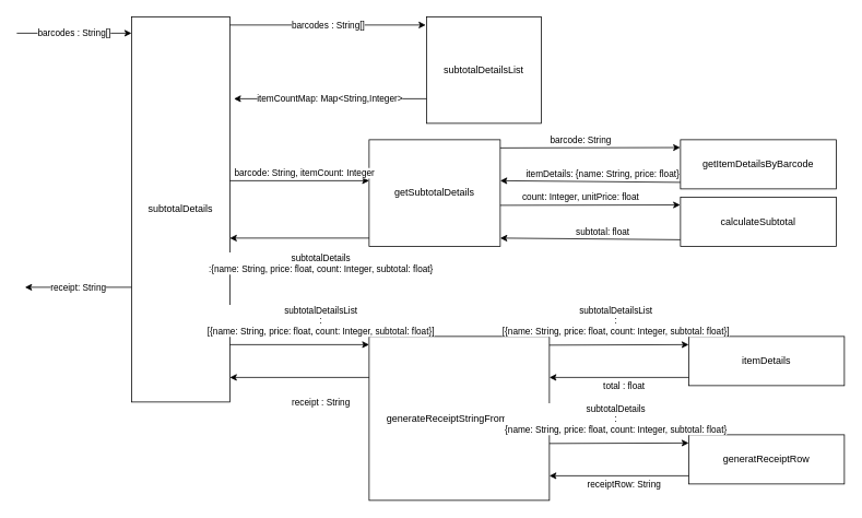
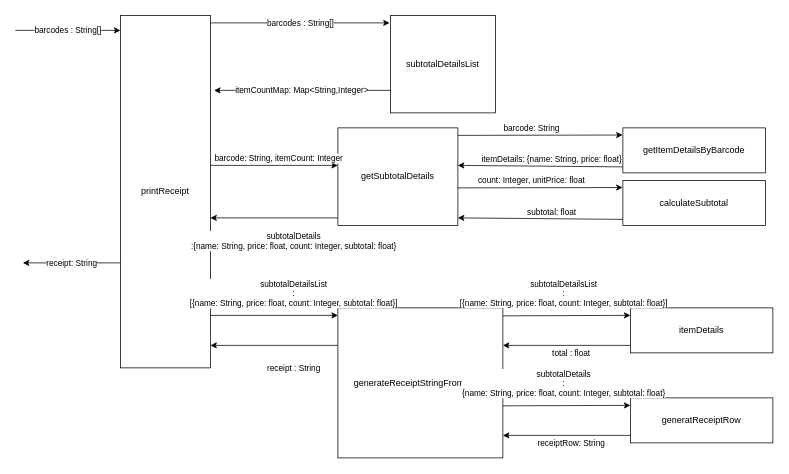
  <mxCell id="0" />
  <mxCell id="1" parent="0" />
- <mxCell id="2" value="subtotalDetails" style="rounded=0;whiteSpace=wrap;html=1;" vertex="1" parent="1"><mxGeometry x="160" y="20" width="120" height="470" as="geometry" /></mxCell>
+ <mxCell id="2" value="printReceipt" style="rounded=0;whiteSpace=wrap;html=1;" vertex="1" parent="1"><mxGeometry x="160" y="20" width="120" height="470" as="geometry" /></mxCell>
  <mxCell id="3" value="subtotalDetailsList" style="rounded=0;whiteSpace=wrap;html=1;" vertex="1" parent="1"><mxGeometry x="520" y="20" width="140" height="130" as="geometry" /></mxCell>
  <mxCell id="4" value="getSubtotalDetails" style="rounded=0;whiteSpace=wrap;html=1;" vertex="1" parent="1"><mxGeometry x="450" y="170" width="160" height="130" as="geometry" /></mxCell>
  <mxCell id="5" value="" style="endArrow=classic;html=1;entryX=-0.002;entryY=0.159;entryDx=0;entryDy=0;entryPerimeter=0;" edge="1" parent="1"><mxGeometry width="50" height="50" relative="1" as="geometry"><mxPoint x="610" y="180" as="sourcePoint" /><mxPoint x="829.62" y="179.54" as="targetPoint" /></mxGeometry></mxCell>
  <mxCell id="6" value="barcode: String" style="edgeLabel;html=1;align=center;verticalAlign=middle;resizable=0;points=[];" vertex="1" connectable="0" parent="5"><mxGeometry x="-0.3" y="4" relative="1" as="geometry"><mxPoint x="21" y="-6" as="offset" /></mxGeometry></mxCell>
  <mxCell id="7" value="receipt: String" style="endArrow=classic;html=1;" edge="1" parent="1"><mxGeometry width="50" height="50" relative="1" as="geometry"><mxPoint x="160" y="350" as="sourcePoint" /><mxPoint x="30" y="350" as="targetPoint" /></mxGeometry></mxCell>
  <mxCell id="8" value="barcodes : String[]" style="endArrow=classic;html=1;" edge="1" parent="1"><mxGeometry width="50" height="50" relative="1" as="geometry"><mxPoint x="20" y="40" as="sourcePoint" /><mxPoint x="160" y="40" as="targetPoint" /></mxGeometry></mxCell>
  <mxCell id="9" value="barcodes : String[]" style="endArrow=classic;html=1;entryX=-0.007;entryY=0.077;entryDx=0;entryDy=0;entryPerimeter=0;" edge="1" parent="1" target="3"><mxGeometry width="50" height="50" relative="1" as="geometry"><mxPoint x="280" y="30" as="sourcePoint" /><mxPoint x="420" y="30" as="targetPoint" /></mxGeometry></mxCell>
  <mxCell id="10" value="itemCountMap: Map&amp;lt;String,Integer&amp;gt;" style="endArrow=classic;html=1;" edge="1" parent="1"><mxGeometry width="50" height="50" relative="1" as="geometry"><mxPoint x="520" y="120" as="sourcePoint" /><mxPoint x="285" y="120" as="targetPoint" /></mxGeometry></mxCell>
  <mxCell id="11" value="" style="endArrow=classic;html=1;" edge="1" parent="1"><mxGeometry width="50" height="50" relative="1" as="geometry"><mxPoint x="450" y="290" as="sourcePoint" /><mxPoint x="280" y="290" as="targetPoint" /></mxGeometry></mxCell>
  <mxCell id="12" value="&lt;div&gt;subtotalDetails&lt;br&gt;&lt;/div&gt;&lt;div&gt;:{name: String, price: float, count: Integer, subtotal: float}&lt;/div&gt;" style="edgeLabel;html=1;align=center;verticalAlign=middle;resizable=0;points=[];" vertex="1" connectable="0" parent="11"><mxGeometry x="-0.139" y="2" relative="1" as="geometry"><mxPoint x="13" y="28" as="offset" /></mxGeometry></mxCell>
  <mxCell id="13" value="" style="endArrow=classic;html=1;" edge="1" parent="1"><mxGeometry width="50" height="50" relative="1" as="geometry"><mxPoint x="280" y="220" as="sourcePoint" /><mxPoint x="450" y="220" as="targetPoint" /></mxGeometry></mxCell>
  <mxCell id="14" value="barcode: String, itemCount: Integer" style="edgeLabel;html=1;align=center;verticalAlign=middle;resizable=0;points=[];" vertex="1" connectable="0" parent="13"><mxGeometry x="-0.435" y="-3" relative="1" as="geometry"><mxPoint x="42" y="-13" as="offset" /></mxGeometry></mxCell>
  <mxCell id="15" value="" style="endArrow=classic;html=1;exitX=0;exitY=0.867;exitDx=0;exitDy=0;exitPerimeter=0;" edge="1" parent="1"><mxGeometry width="50" height="50" relative="1" as="geometry"><mxPoint x="830" y="222.02" as="sourcePoint" /><mxPoint x="610" y="220" as="targetPoint" /></mxGeometry></mxCell>
  <mxCell id="16" value="itemDetails: {name: String, price: float}" style="edgeLabel;html=1;align=center;verticalAlign=middle;resizable=0;points=[];" vertex="1" connectable="0" parent="15"><mxGeometry x="-0.139" y="2" relative="1" as="geometry"><mxPoint y="-12" as="offset" /></mxGeometry></mxCell>
  <mxCell id="17" value="generateReceiptStringFromItems" style="rounded=0;whiteSpace=wrap;html=1;" vertex="1" parent="1"><mxGeometry x="450" y="410" width="220" height="200" as="geometry" /></mxCell>
  <mxCell id="18" value="" style="endArrow=classic;html=1;" edge="1" parent="1"><mxGeometry width="50" height="50" relative="1" as="geometry"><mxPoint x="450" y="460" as="sourcePoint" /><mxPoint x="280" y="460" as="targetPoint" /></mxGeometry></mxCell>
  <mxCell id="19" value="receipt : String" style="edgeLabel;html=1;align=center;verticalAlign=middle;resizable=0;points=[];" vertex="1" connectable="0" parent="18"><mxGeometry x="-0.139" y="2" relative="1" as="geometry"><mxPoint x="13" y="28" as="offset" /></mxGeometry></mxCell>
  <mxCell id="20" value="" style="endArrow=classic;html=1;" edge="1" parent="1"><mxGeometry width="50" height="50" relative="1" as="geometry"><mxPoint x="280" y="420" as="sourcePoint" /><mxPoint x="450" y="420" as="targetPoint" /></mxGeometry></mxCell>
  <mxCell id="21" value="&lt;div&gt;subtotalDetailsList&lt;br&gt;&lt;/div&gt;&lt;div&gt;:&lt;/div&gt;&lt;div&gt; [{name: String, price: float, count: Integer, subtotal: float}]&lt;/div&gt;" style="edgeLabel;html=1;align=center;verticalAlign=middle;resizable=0;points=[];" vertex="1" connectable="0" parent="20"><mxGeometry x="-0.435" y="-3" relative="1" as="geometry"><mxPoint x="62" y="-33" as="offset" /></mxGeometry></mxCell>
  <mxCell id="22" value="getItemDetailsByBarcode" style="rounded=0;whiteSpace=wrap;html=1;" vertex="1" parent="1"><mxGeometry x="830" y="170" width="190" height="60" as="geometry" /></mxCell>
  <mxCell id="23" value="itemDetails" style="rounded=0;whiteSpace=wrap;html=1;" vertex="1" parent="1"><mxGeometry x="840" y="410" width="190" height="60" as="geometry" /></mxCell>
  <mxCell id="24" value="" style="endArrow=classic;html=1;" edge="1" parent="1"><mxGeometry width="50" height="50" relative="1" as="geometry"><mxPoint x="670" y="420.62" as="sourcePoint" /><mxPoint x="840" y="420" as="targetPoint" /></mxGeometry></mxCell>
  <mxCell id="25" value="&lt;div&gt;subtotalDetailsList&lt;br&gt;&lt;/div&gt;&lt;div&gt;:&lt;/div&gt;&lt;div&gt; [{name: String, price: float, count: Integer, subtotal: float}]&lt;/div&gt;" style="edgeLabel;html=1;align=center;verticalAlign=middle;resizable=0;points=[];" vertex="1" connectable="0" parent="24"><mxGeometry x="-0.3" y="4" relative="1" as="geometry"><mxPoint x="21" y="-26.4" as="offset" /></mxGeometry></mxCell>
  <mxCell id="26" value="" style="endArrow=classic;html=1;" edge="1" parent="1"><mxGeometry width="50" height="50" relative="1" as="geometry"><mxPoint x="840" y="460" as="sourcePoint" /><mxPoint x="670" y="460" as="targetPoint" /></mxGeometry></mxCell>
  <mxCell id="27" value="total : float" style="edgeLabel;html=1;align=center;verticalAlign=middle;resizable=0;points=[];" vertex="1" connectable="0" parent="26"><mxGeometry x="-0.139" y="2" relative="1" as="geometry"><mxPoint x="-6.67" y="8" as="offset" /></mxGeometry></mxCell>
  <mxCell id="28" value="" style="endArrow=classic;html=1;entryX=-0.002;entryY=0.159;entryDx=0;entryDy=0;entryPerimeter=0;" edge="1" parent="1"><mxGeometry width="50" height="50" relative="1" as="geometry"><mxPoint x="610" y="250" as="sourcePoint" /><mxPoint x="829.62" y="249.54" as="targetPoint" /></mxGeometry></mxCell>
  <mxCell id="29" value="count: Integer, unitPrice: float" style="edgeLabel;html=1;align=center;verticalAlign=middle;resizable=0;points=[];" vertex="1" connectable="0" parent="28"><mxGeometry x="-0.3" y="4" relative="1" as="geometry"><mxPoint x="21" y="-6" as="offset" /></mxGeometry></mxCell>
  <mxCell id="30" value="" style="endArrow=classic;html=1;exitX=0;exitY=0.867;exitDx=0;exitDy=0;exitPerimeter=0;" edge="1" parent="1"><mxGeometry width="50" height="50" relative="1" as="geometry"><mxPoint x="830" y="292.02" as="sourcePoint" /><mxPoint x="610" y="290" as="targetPoint" /></mxGeometry></mxCell>
  <mxCell id="31" value="subtotal: float" style="edgeLabel;html=1;align=center;verticalAlign=middle;resizable=0;points=[];" vertex="1" connectable="0" parent="30"><mxGeometry x="-0.139" y="2" relative="1" as="geometry"><mxPoint y="-12" as="offset" /></mxGeometry></mxCell>
  <mxCell id="32" value="calculateSubtotal" style="rounded=0;whiteSpace=wrap;html=1;" vertex="1" parent="1"><mxGeometry x="830" y="240" width="190" height="60" as="geometry" /></mxCell>
  <mxCell id="33" value="generatReceiptRow" style="rounded=0;whiteSpace=wrap;html=1;" vertex="1" parent="1"><mxGeometry x="840" y="530" width="190" height="60" as="geometry" /></mxCell>
  <mxCell id="34" value="" style="endArrow=classic;html=1;" edge="1" parent="1"><mxGeometry width="50" height="50" relative="1" as="geometry"><mxPoint x="670" y="540.62" as="sourcePoint" /><mxPoint x="840" y="540" as="targetPoint" /></mxGeometry></mxCell>
  <mxCell id="35" value="&lt;div&gt;subtotalDetails&lt;br&gt;&lt;/div&gt;&lt;div&gt;:&lt;/div&gt;&lt;div&gt;{name: String, price: float, count: Integer, subtotal: float}&lt;/div&gt;" style="edgeLabel;html=1;align=center;verticalAlign=middle;resizable=0;points=[];" vertex="1" connectable="0" parent="34"><mxGeometry x="-0.3" y="4" relative="1" as="geometry"><mxPoint x="21" y="-26.4" as="offset" /></mxGeometry></mxCell>
  <mxCell id="36" value="" style="endArrow=classic;html=1;" edge="1" parent="1"><mxGeometry width="50" height="50" relative="1" as="geometry"><mxPoint x="840" y="580" as="sourcePoint" /><mxPoint x="670" y="580" as="targetPoint" /></mxGeometry></mxCell>
  <mxCell id="37" value="receiptRow: String" style="edgeLabel;html=1;align=center;verticalAlign=middle;resizable=0;points=[];" vertex="1" connectable="0" parent="36"><mxGeometry x="-0.139" y="2" relative="1" as="geometry"><mxPoint x="-6.67" y="8" as="offset" /></mxGeometry></mxCell>
